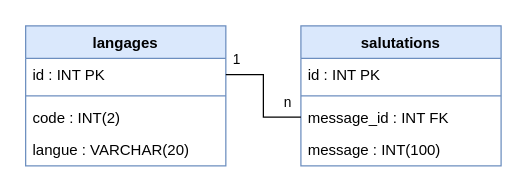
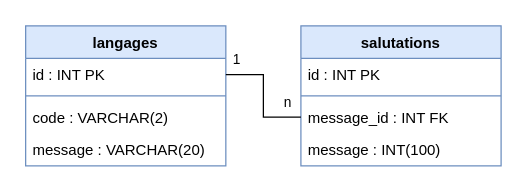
  <mxCell id="0" />
  <mxCell id="1" parent="0" />
  <mxCell id="2" value="langages" style="swimlane;fontStyle=1;align=center;verticalAlign=top;childLayout=stackLayout;horizontal=1;startSize=26;horizontalStack=0;resizeParent=1;resizeParentMax=0;resizeLast=0;collapsible=1;marginBottom=0;fillColor=#dae8fc;strokeColor=#6c8ebf;" vertex="1" parent="1"><mxGeometry x="20" y="20" width="160" height="112" as="geometry" /></mxCell>
  <mxCell id="3" value="id : INT PK" style="text;strokeColor=none;fillColor=none;align=left;verticalAlign=top;spacingLeft=4;spacingRight=4;overflow=hidden;rotatable=0;points=[[0,0.5],[1,0.5]];portConstraint=eastwest;" vertex="1" parent="2"><mxGeometry y="26" width="160" height="26" as="geometry" /></mxCell>
  <mxCell id="4" value="" style="line;strokeWidth=1;fillColor=none;align=left;verticalAlign=middle;spacingTop=-1;spacingLeft=3;spacingRight=3;rotatable=0;labelPosition=right;points=[];portConstraint=eastwest;strokeColor=inherit;" vertex="1" parent="2"><mxGeometry y="52" width="160" height="8" as="geometry" /></mxCell>
- <mxCell id="5" value="code : INT(2)" style="text;strokeColor=none;fillColor=none;align=left;verticalAlign=top;spacingLeft=4;spacingRight=4;overflow=hidden;rotatable=0;points=[[0,0.5],[1,0.5]];portConstraint=eastwest;" vertex="1" parent="2"><mxGeometry y="60" width="160" height="26" as="geometry" /></mxCell>
- <mxCell id="6" value="langue : VARCHAR(20)" style="text;strokeColor=none;fillColor=none;align=left;verticalAlign=top;spacingLeft=4;spacingRight=4;overflow=hidden;rotatable=0;points=[[0,0.5],[1,0.5]];portConstraint=eastwest;" vertex="1" parent="2"><mxGeometry y="86" width="160" height="26" as="geometry" /></mxCell>
+ <mxCell id="5" value="code : VARCHAR(2)" style="text;strokeColor=none;fillColor=none;align=left;verticalAlign=top;spacingLeft=4;spacingRight=4;overflow=hidden;rotatable=0;points=[[0,0.5],[1,0.5]];portConstraint=eastwest;" vertex="1" parent="2"><mxGeometry y="60" width="160" height="26" as="geometry" /></mxCell>
+ <mxCell id="6" value="message : VARCHAR(20)" style="text;strokeColor=none;fillColor=none;align=left;verticalAlign=top;spacingLeft=4;spacingRight=4;overflow=hidden;rotatable=0;points=[[0,0.5],[1,0.5]];portConstraint=eastwest;" vertex="1" parent="2"><mxGeometry y="86" width="160" height="26" as="geometry" /></mxCell>
  <mxCell id="7" value="salutations" style="swimlane;fontStyle=1;align=center;verticalAlign=top;childLayout=stackLayout;horizontal=1;startSize=26;horizontalStack=0;resizeParent=1;resizeParentMax=0;resizeLast=0;collapsible=1;marginBottom=0;fillColor=#dae8fc;strokeColor=#6c8ebf;" vertex="1" parent="1"><mxGeometry x="240" y="20" width="160" height="112" as="geometry" /></mxCell>
  <mxCell id="8" value="id : INT PK" style="text;strokeColor=none;fillColor=none;align=left;verticalAlign=top;spacingLeft=4;spacingRight=4;overflow=hidden;rotatable=0;points=[[0,0.5],[1,0.5]];portConstraint=eastwest;" vertex="1" parent="7"><mxGeometry y="26" width="160" height="26" as="geometry" /></mxCell>
  <mxCell id="9" value="" style="line;strokeWidth=1;fillColor=none;align=left;verticalAlign=middle;spacingTop=-1;spacingLeft=3;spacingRight=3;rotatable=0;labelPosition=right;points=[];portConstraint=eastwest;strokeColor=inherit;" vertex="1" parent="7"><mxGeometry y="52" width="160" height="8" as="geometry" /></mxCell>
  <mxCell id="10" value="message_id : INT FK" style="text;strokeColor=none;fillColor=none;align=left;verticalAlign=top;spacingLeft=4;spacingRight=4;overflow=hidden;rotatable=0;points=[[0,0.5],[1,0.5]];portConstraint=eastwest;" vertex="1" parent="7"><mxGeometry y="60" width="160" height="26" as="geometry" /></mxCell>
  <mxCell id="11" value="message : INT(100)" style="text;strokeColor=none;fillColor=none;align=left;verticalAlign=top;spacingLeft=4;spacingRight=4;overflow=hidden;rotatable=0;points=[[0,0.5],[1,0.5]];portConstraint=eastwest;" vertex="1" parent="7"><mxGeometry y="86" width="160" height="26" as="geometry" /></mxCell>
  <mxCell id="12" value="" style="endArrow=none;html=1;edgeStyle=orthogonalEdgeStyle;rounded=0;exitX=1;exitY=0.5;exitDx=0;exitDy=0;entryX=0;entryY=0.5;entryDx=0;entryDy=0;" edge="1" parent="1" source="3" target="10"><mxGeometry relative="1" as="geometry"><mxPoint x="230" y="200" as="sourcePoint" /><mxPoint x="390" y="200" as="targetPoint" /></mxGeometry></mxCell>
  <mxCell id="13" value="1" style="edgeLabel;resizable=0;html=1;align=left;verticalAlign=bottom;" connectable="0" vertex="1" parent="12"><mxGeometry x="-1" relative="1" as="geometry"><mxPoint x="4" y="-4" as="offset" /></mxGeometry></mxCell>
  <mxCell id="14" value="n" style="edgeLabel;resizable=0;html=1;align=right;verticalAlign=bottom;" connectable="0" vertex="1" parent="12"><mxGeometry x="1" relative="1" as="geometry"><mxPoint x="-7" y="-4" as="offset" /></mxGeometry></mxCell>
